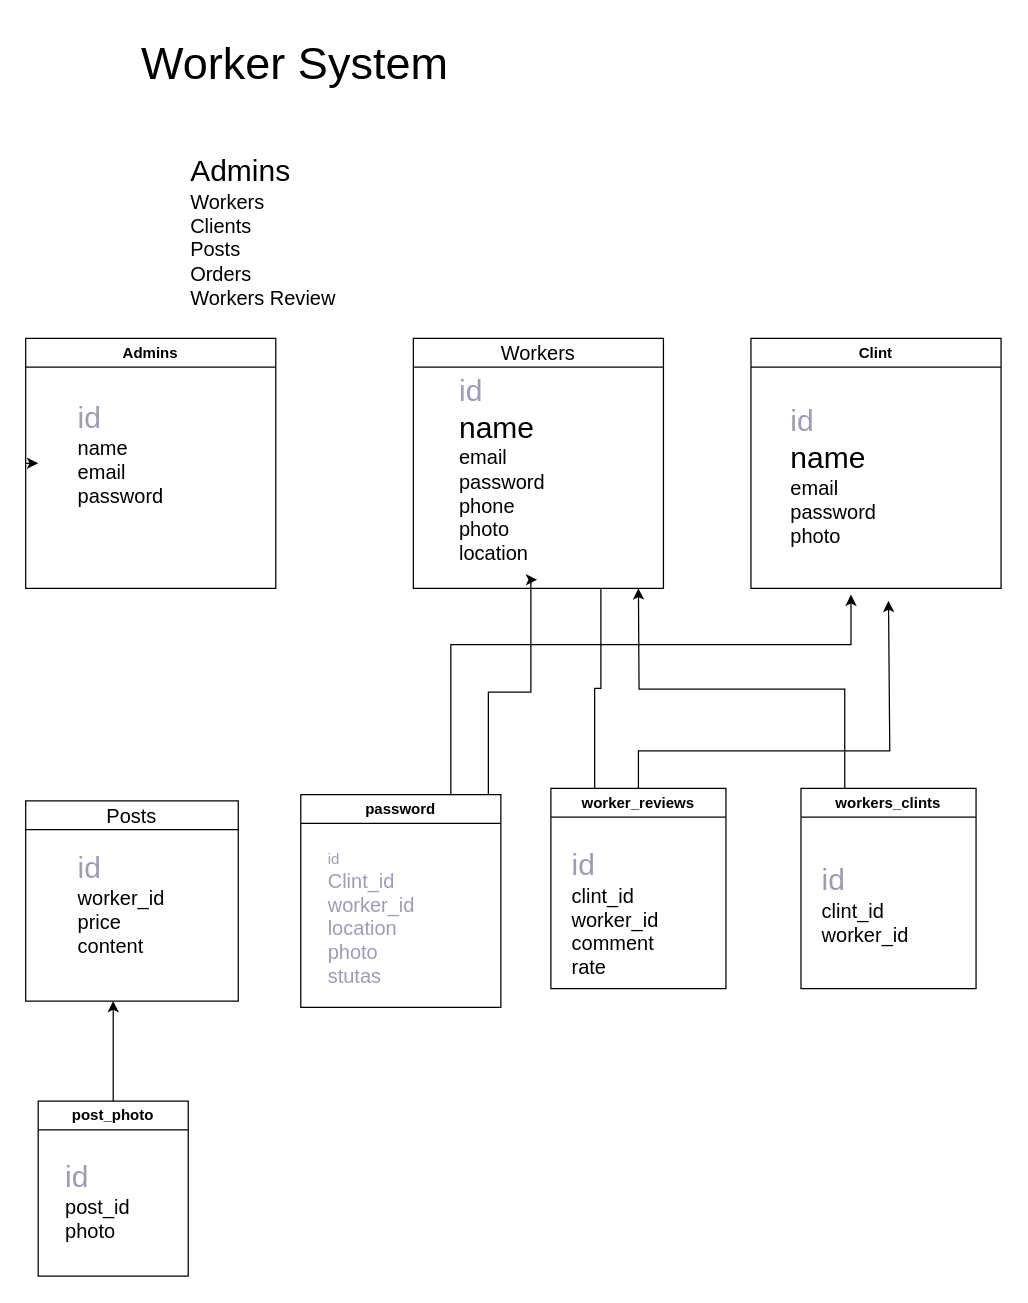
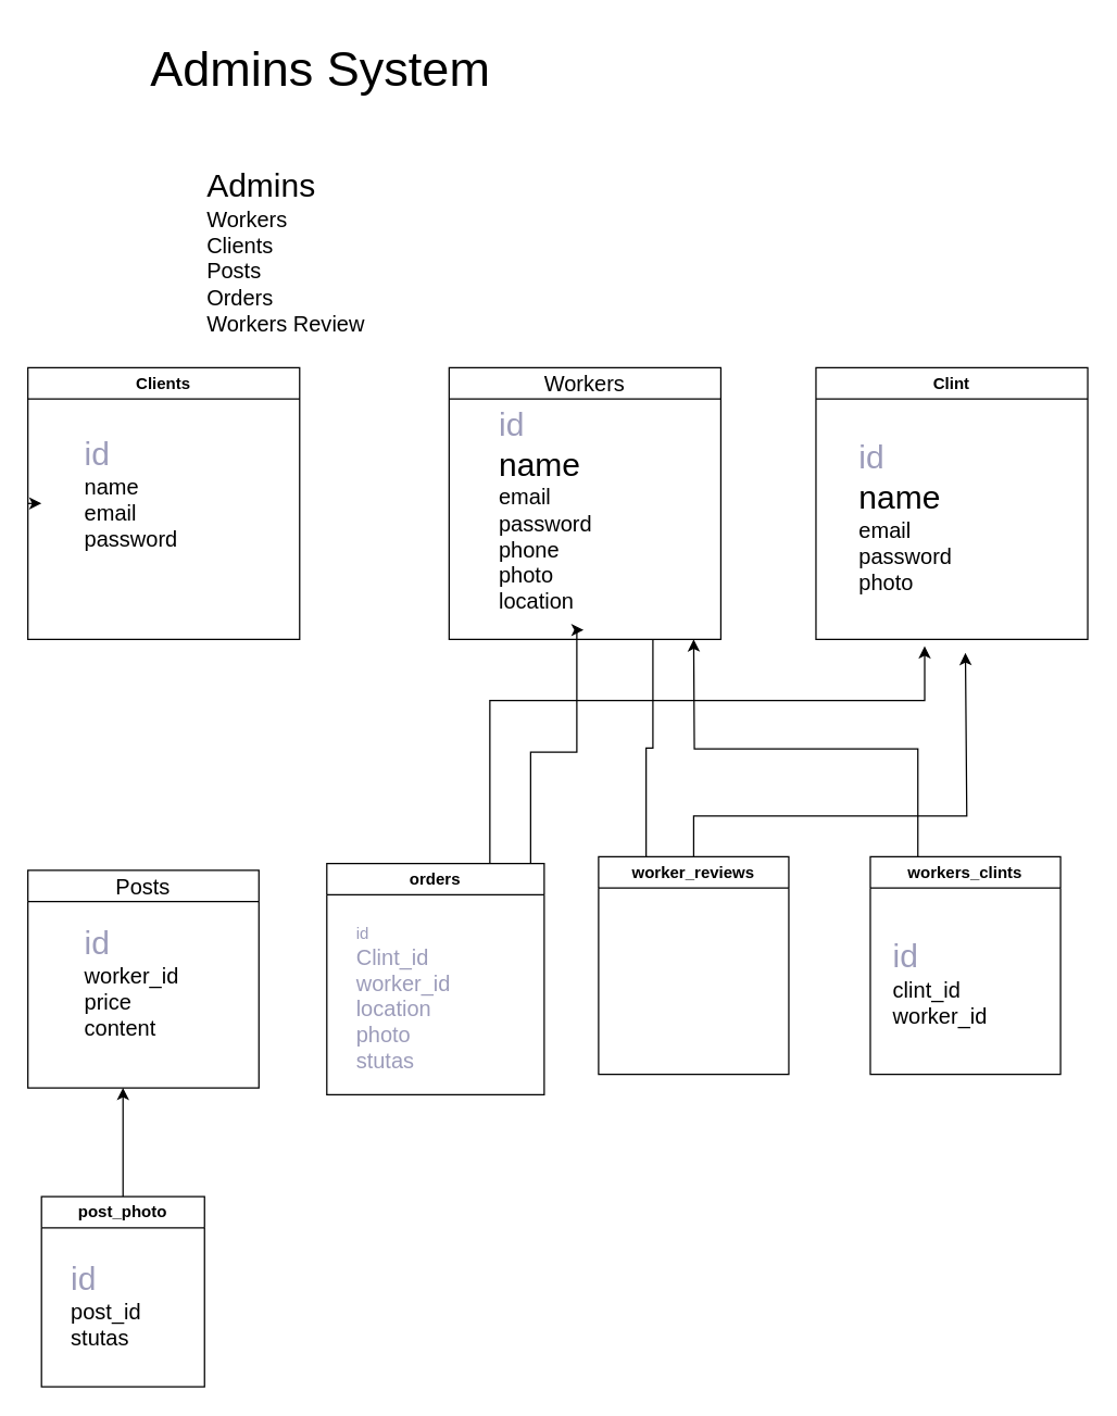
  <mxCell id="0" />
  <mxCell id="1" parent="0" />
- <mxCell id="2" value="&lt;font style=&quot;font-size: 36px;&quot;&gt;Worker System&lt;/font&gt;" style="text;html=1;align=center;verticalAlign=middle;resizable=0;points=[];autosize=1;strokeColor=none;fillColor=none;" parent="1" vertex="1"><mxGeometry x="100" y="20" width="270" height="60" as="geometry" /></mxCell>
+ <mxCell id="2" value="&lt;font style=&quot;font-size: 36px;&quot;&gt;Admins System&lt;/font&gt;" style="text;html=1;align=center;verticalAlign=middle;resizable=0;points=[];autosize=1;strokeColor=none;fillColor=none;" parent="1" vertex="1"><mxGeometry x="100" y="20" width="270" height="60" as="geometry" /></mxCell>
  <mxCell id="3" value="&lt;font style=&quot;font-size: 24px;&quot;&gt;Admins&lt;/font&gt;&lt;div&gt;&lt;font size=&quot;3&quot;&gt;Workers&lt;/font&gt;&lt;/div&gt;&lt;div&gt;&lt;font size=&quot;3&quot;&gt;Clients&lt;/font&gt;&lt;/div&gt;&lt;div&gt;&lt;font size=&quot;3&quot;&gt;Posts&lt;/font&gt;&lt;/div&gt;&lt;div&gt;&lt;font size=&quot;3&quot;&gt;Orders&lt;/font&gt;&lt;/div&gt;&lt;div&gt;&lt;font size=&quot;3&quot;&gt;Workers Review&lt;/font&gt;&lt;/div&gt;" style="text;html=1;align=left;verticalAlign=middle;resizable=0;points=[];autosize=1;strokeColor=none;fillColor=none;" parent="1" vertex="1"><mxGeometry x="150" y="115" width="140" height="140" as="geometry" /></mxCell>
  <mxCell id="4" value="&lt;span style=&quot;font-size: medium; font-weight: 400; text-align: left; text-wrap: nowrap;&quot;&gt;Workers&lt;/span&gt;" style="swimlane;whiteSpace=wrap;html=1;startSize=23;" parent="1" vertex="1"><mxGeometry x="330" y="270" width="200" height="200" as="geometry" /></mxCell>
  <mxCell id="5" value="&lt;font color=&quot;#9c9cba&quot; style=&quot;font-size: 24px;&quot;&gt;id&lt;/font&gt;&lt;div&gt;&lt;font style=&quot;font-size: 24px;&quot;&gt;name&lt;/font&gt;&lt;/div&gt;&lt;div&gt;&lt;font size=&quot;3&quot;&gt;email&lt;/font&gt;&lt;/div&gt;&lt;div&gt;&lt;font size=&quot;3&quot;&gt;password&lt;/font&gt;&lt;/div&gt;&lt;div&gt;&lt;font size=&quot;3&quot;&gt;phone&lt;/font&gt;&lt;/div&gt;&lt;div&gt;&lt;font size=&quot;3&quot;&gt;photo&lt;/font&gt;&lt;/div&gt;&lt;div&gt;&lt;font size=&quot;3&quot;&gt;location&lt;/font&gt;&lt;/div&gt;" style="text;html=1;align=left;verticalAlign=middle;resizable=0;points=[];autosize=1;strokeColor=none;fillColor=none;" parent="4" vertex="1"><mxGeometry x="35" y="20" width="90" height="170" as="geometry" /></mxCell>
  <mxCell id="6" style="edgeStyle=orthogonalEdgeStyle;rounded=0;orthogonalLoop=1;jettySize=auto;html=1;exitX=0;exitY=0.5;exitDx=0;exitDy=0;" parent="1" source="7" edge="1"><mxGeometry relative="1" as="geometry"><mxPoint x="30" y="370" as="targetPoint" /></mxGeometry></mxCell>
- <mxCell id="7" value="Admins" style="swimlane;whiteSpace=wrap;html=1;" parent="1" vertex="1"><mxGeometry x="20" y="270" width="200" height="200" as="geometry" /></mxCell>
+ <mxCell id="7" value="Clients" style="swimlane;whiteSpace=wrap;html=1;" parent="1" vertex="1"><mxGeometry x="20" y="270" width="200" height="200" as="geometry" /></mxCell>
  <mxCell id="8" value="&lt;font color=&quot;#9c9cba&quot; style=&quot;font-size: 24px;&quot;&gt;id&lt;/font&gt;&lt;div&gt;&lt;font size=&quot;3&quot;&gt;name&lt;/font&gt;&lt;/div&gt;&lt;div&gt;&lt;font size=&quot;3&quot;&gt;email&lt;/font&gt;&lt;/div&gt;&lt;div&gt;&lt;font size=&quot;3&quot;&gt;password&lt;/font&gt;&lt;/div&gt;&lt;div&gt;&lt;br&gt;&lt;/div&gt;" style="text;html=1;align=left;verticalAlign=middle;resizable=0;points=[];autosize=1;strokeColor=none;fillColor=none;" parent="7" vertex="1"><mxGeometry x="40" y="45" width="90" height="110" as="geometry" /></mxCell>
  <mxCell id="9" value="&lt;div style=&quot;font-weight: 400; text-align: left; text-wrap: nowrap;&quot;&gt;&lt;font size=&quot;3&quot;&gt;Posts&lt;/font&gt;&lt;/div&gt;" style="swimlane;whiteSpace=wrap;html=1;" parent="1" vertex="1"><mxGeometry x="20" y="640" width="170" height="160" as="geometry" /></mxCell>
  <mxCell id="10" value="&lt;font color=&quot;#9c9cba&quot; style=&quot;font-size: 24px;&quot;&gt;id&lt;/font&gt;&lt;div&gt;&lt;font size=&quot;3&quot;&gt;worker_id&lt;/font&gt;&lt;/div&gt;&lt;div&gt;&lt;font size=&quot;3&quot;&gt;price&lt;/font&gt;&lt;/div&gt;&lt;div&gt;&lt;font size=&quot;3&quot;&gt;content&lt;/font&gt;&lt;/div&gt;&lt;div&gt;&lt;br&gt;&lt;/div&gt;" style="text;html=1;align=left;verticalAlign=middle;resizable=0;points=[];autosize=1;strokeColor=none;fillColor=none;" parent="9" vertex="1"><mxGeometry x="40" y="35" width="90" height="110" as="geometry" /></mxCell>
  <mxCell id="11" style="edgeStyle=orthogonalEdgeStyle;rounded=0;orthogonalLoop=1;jettySize=auto;html=1;" parent="1" source="13" edge="1"><mxGeometry relative="1" as="geometry"><mxPoint x="710" y="480" as="targetPoint" /><Array as="points"><mxPoint x="510" y="600" /><mxPoint x="711" y="600" /></Array></mxGeometry></mxCell>
  <mxCell id="12" style="edgeStyle=orthogonalEdgeStyle;rounded=0;orthogonalLoop=1;jettySize=auto;html=1;exitX=0.25;exitY=0;exitDx=0;exitDy=0;entryX=0.75;entryY=1;entryDx=0;entryDy=0;endArrow=none;" parent="1" source="13" target="4" edge="1"><mxGeometry relative="1" as="geometry" /></mxCell>
  <mxCell id="13" value="worker_reviews" style="swimlane;whiteSpace=wrap;html=1;" parent="1" vertex="1"><mxGeometry x="440" y="630" width="140" height="160" as="geometry" /></mxCell>
- <mxCell id="14" value="&lt;font color=&quot;#9c9cba&quot; style=&quot;font-size: 24px;&quot;&gt;id&lt;/font&gt;&lt;div&gt;&lt;font size=&quot;3&quot;&gt;clint_id&lt;/font&gt;&lt;/div&gt;&lt;div&gt;&lt;font size=&quot;3&quot;&gt;worker_id&lt;/font&gt;&lt;/div&gt;&lt;div&gt;&lt;font size=&quot;3&quot;&gt;comment&lt;/font&gt;&lt;/div&gt;&lt;div&gt;&lt;font size=&quot;3&quot;&gt;rate&lt;/font&gt;&lt;/div&gt;" style="text;html=1;align=left;verticalAlign=middle;resizable=0;points=[];autosize=1;strokeColor=none;fillColor=none;" parent="13" vertex="1"><mxGeometry x="15" y="40" width="90" height="120" as="geometry" /></mxCell>
  <mxCell id="15" style="edgeStyle=orthogonalEdgeStyle;rounded=0;orthogonalLoop=1;jettySize=auto;html=1;entryX=0.25;entryY=1;entryDx=0;entryDy=0;" parent="1" edge="1"><mxGeometry relative="1" as="geometry"><mxPoint x="360" y="640" as="sourcePoint" /><mxPoint x="680" y="475" as="targetPoint" /><Array as="points"><mxPoint x="360" y="515" /><mxPoint x="680" y="515" /></Array></mxGeometry></mxCell>
  <mxCell id="16" style="edgeStyle=orthogonalEdgeStyle;rounded=0;orthogonalLoop=1;jettySize=auto;html=1;entryX=0.711;entryY=1.018;entryDx=0;entryDy=0;entryPerimeter=0;" parent="1" source="17" target="5" edge="1"><mxGeometry relative="1" as="geometry"><mxPoint x="420" y="490" as="targetPoint" /><Array as="points"><mxPoint x="390" y="553" /><mxPoint x="424" y="553" /></Array></mxGeometry></mxCell>
- <mxCell id="17" value="password" style="swimlane;whiteSpace=wrap;html=1;startSize=23;" parent="1" vertex="1"><mxGeometry x="240" y="635" width="160" height="170" as="geometry" /></mxCell>
+ <mxCell id="17" value="orders" style="swimlane;whiteSpace=wrap;html=1;startSize=23;" parent="1" vertex="1"><mxGeometry x="240" y="635" width="160" height="170" as="geometry" /></mxCell>
  <mxCell id="18" value="&lt;font color=&quot;#9c9cba&quot; style=&quot;font-size: 12px;&quot;&gt;id&lt;/font&gt;&lt;div&gt;&lt;font size=&quot;3&quot; color=&quot;#9c9cba&quot; style=&quot;&quot;&gt;Clint_id&lt;/font&gt;&lt;/div&gt;&lt;div&gt;&lt;font size=&quot;3&quot; color=&quot;#9c9cba&quot; style=&quot;&quot;&gt;worker_id&lt;/font&gt;&lt;/div&gt;&lt;div&gt;&lt;font size=&quot;3&quot; color=&quot;#9c9cba&quot; style=&quot;&quot;&gt;location&lt;/font&gt;&lt;/div&gt;&lt;div&gt;&lt;font size=&quot;3&quot; color=&quot;#9c9cba&quot; style=&quot;&quot;&gt;photo&lt;/font&gt;&lt;/div&gt;&lt;div&gt;&lt;font size=&quot;3&quot; color=&quot;#9c9cba&quot; style=&quot;&quot;&gt;stutas&lt;/font&gt;&lt;/div&gt;" style="text;html=1;align=left;verticalAlign=middle;resizable=0;points=[];autosize=1;strokeColor=none;fillColor=none;" parent="17" vertex="1"><mxGeometry x="20" y="40" width="90" height="120" as="geometry" /></mxCell>
  <mxCell id="19" value="Clint" style="swimlane;whiteSpace=wrap;html=1;" parent="1" vertex="1"><mxGeometry x="600" y="270" width="200" height="200" as="geometry" /></mxCell>
  <mxCell id="20" value="&lt;font color=&quot;#9c9cba&quot; style=&quot;font-size: 24px;&quot;&gt;id&lt;/font&gt;&lt;div&gt;&lt;font style=&quot;font-size: 24px;&quot;&gt;name&lt;/font&gt;&lt;/div&gt;&lt;div&gt;&lt;font size=&quot;3&quot;&gt;email&lt;/font&gt;&lt;/div&gt;&lt;div&gt;&lt;font size=&quot;3&quot;&gt;password&lt;/font&gt;&lt;/div&gt;&lt;div&gt;&lt;font size=&quot;3&quot;&gt;photo&lt;/font&gt;&lt;/div&gt;" style="text;html=1;align=left;verticalAlign=middle;resizable=0;points=[];autosize=1;strokeColor=none;fillColor=none;" parent="19" vertex="1"><mxGeometry x="30" y="45" width="90" height="130" as="geometry" /></mxCell>
  <mxCell id="21" style="edgeStyle=orthogonalEdgeStyle;rounded=0;orthogonalLoop=1;jettySize=auto;html=1;exitX=0.5;exitY=0;exitDx=0;exitDy=0;" parent="1" source="22" edge="1"><mxGeometry relative="1" as="geometry"><mxPoint x="90" y="800" as="targetPoint" /></mxGeometry></mxCell>
  <mxCell id="22" value="post_photo" style="swimlane;whiteSpace=wrap;html=1;" parent="1" vertex="1"><mxGeometry x="30" y="880" width="120" height="140" as="geometry" /></mxCell>
- <mxCell id="23" value="&lt;font color=&quot;#9c9cba&quot; style=&quot;font-size: 24px;&quot;&gt;id&lt;/font&gt;&lt;div&gt;&lt;font size=&quot;3&quot;&gt;post_id&lt;/font&gt;&lt;/div&gt;&lt;div&gt;&lt;font size=&quot;3&quot;&gt;photo&lt;/font&gt;&lt;/div&gt;" style="text;html=1;align=left;verticalAlign=middle;resizable=0;points=[];autosize=1;strokeColor=none;fillColor=none;" parent="22" vertex="1"><mxGeometry x="20" y="40" width="80" height="80" as="geometry" /></mxCell>
+ <mxCell id="23" value="&lt;font color=&quot;#9c9cba&quot; style=&quot;font-size: 24px;&quot;&gt;id&lt;/font&gt;&lt;div&gt;&lt;font size=&quot;3&quot;&gt;post_id&lt;/font&gt;&lt;/div&gt;&lt;div&gt;&lt;font size=&quot;3&quot;&gt;stutas&lt;/font&gt;&lt;/div&gt;" style="text;html=1;align=left;verticalAlign=middle;resizable=0;points=[];autosize=1;strokeColor=none;fillColor=none;" parent="22" vertex="1"><mxGeometry x="20" y="40" width="80" height="80" as="geometry" /></mxCell>
  <mxCell id="24" style="edgeStyle=orthogonalEdgeStyle;rounded=0;orthogonalLoop=1;jettySize=auto;html=1;exitX=0.25;exitY=0;exitDx=0;exitDy=0;" edge="1" parent="1" source="25"><mxGeometry relative="1" as="geometry"><mxPoint x="510" y="470" as="targetPoint" /></mxGeometry></mxCell>
  <mxCell id="25" value="workers_clints" style="swimlane;whiteSpace=wrap;html=1;" vertex="1" parent="1"><mxGeometry x="640" y="630" width="140" height="160" as="geometry" /></mxCell>
  <mxCell id="26" value="&lt;font color=&quot;#9c9cba&quot; style=&quot;font-size: 24px;&quot;&gt;id&lt;/font&gt;&lt;div&gt;&lt;font size=&quot;3&quot;&gt;clint_id&lt;/font&gt;&lt;/div&gt;&lt;div&gt;&lt;font size=&quot;3&quot;&gt;worker_id&lt;/font&gt;&lt;/div&gt;&lt;div&gt;&lt;br&gt;&lt;/div&gt;" style="text;html=1;align=left;verticalAlign=middle;resizable=0;points=[];autosize=1;strokeColor=none;fillColor=none;" vertex="1" parent="25"><mxGeometry x="15" y="50" width="90" height="100" as="geometry" /></mxCell>
